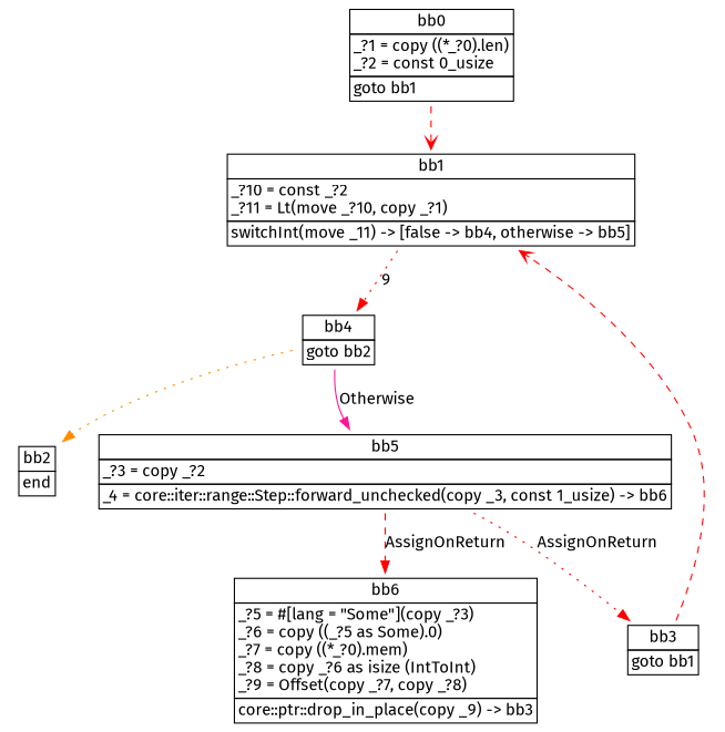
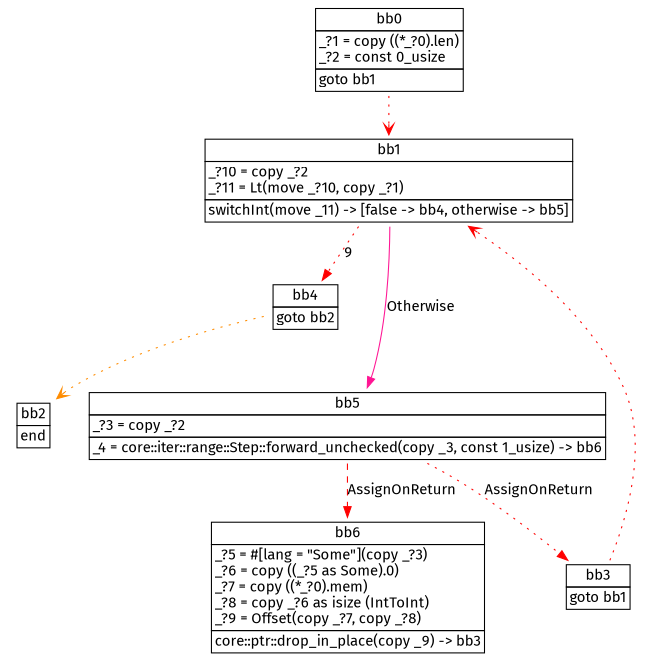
  digraph {
    fontname="Fira Sans"
    node [fontname="Fira Sans" shape=none]
    edge [arrowhead=normal color=red fontname="Fira Sans" style=dashed]
    n1 [label=<<table border="0" cellborder="1" cellspacing="0"><tr><td  align="center" colspan="1">bb0</td></tr><tr><td align="left" balign="left">_?1 = copy ((*_?0).len)<br/>_?2 = const 0_usize<br/></td></tr><tr><td align="left">goto bb1</td></tr></table>>]
-   n2 [label=<<table border="0" cellborder="1" cellspacing="0"><tr><td  align="center" colspan="1">bb1</td></tr><tr><td align="left" balign="left">_?10 = const _?2<br/>_?11 = Lt(move _?10, copy _?1)<br/></td></tr><tr><td align="left">switchInt(move _11) -&gt; [false -&gt; bb4, otherwise -&gt; bb5]</td></tr></table>>]
+   n2 [label=<<table border="0" cellborder="1" cellspacing="0"><tr><td  align="center" colspan="1">bb1</td></tr><tr><td align="left" balign="left">_?10 = copy _?2<br/>_?11 = Lt(move _?10, copy _?1)<br/></td></tr><tr><td align="left">switchInt(move _11) -&gt; [false -&gt; bb4, otherwise -&gt; bb5]</td></tr></table>>]
    n3 [label=<<table border="0" cellborder="1" cellspacing="0"><tr><td  align="center" colspan="1">bb4</td></tr><tr><td align="left">goto bb2</td></tr></table>>]
    n4 [label=<<table border="0" cellborder="1" cellspacing="0"><tr><td  align="center" colspan="1">bb5</td></tr><tr><td align="left" balign="left">_?3 = copy _?2<br/></td></tr><tr><td align="left">_4 = core::iter::range::Step::forward_unchecked(copy _3, const 1_usize) -&gt; bb6</td></tr></table>>]
    n5 [label=<<table border="0" cellborder="1" cellspacing="0"><tr><td  align="center" colspan="1">bb2</td></tr><tr><td align="left">end</td></tr></table>>]
    n6 [label=<<table border="0" cellborder="1" cellspacing="0"><tr><td  align="center" colspan="1">bb3</td></tr><tr><td align="left">goto bb1</td></tr></table>>]
    n7 [label=<<table border="0" cellborder="1" cellspacing="0"><tr><td  align="center" colspan="1">bb6</td></tr><tr><td align="left" balign="left">_?5 = #[lang = &quot;Some&quot;](copy _?3)<br/>_?6 = copy ((_?5 as Some).0)<br/>_?7 = copy ((*_?0).mem)<br/>_?8 = copy _?6 as isize (IntToInt)<br/>_?9 = Offset(copy _?7, copy _?8)<br/></td></tr><tr><td align="left">core::ptr::drop_in_place(copy _9) -&gt; bb3</td></tr></table>>]
-   n1 -> n2 [arrowhead=vee]
+   n1 -> n2 [arrowhead=vee style=dotted]
    n2 -> n3 [label=9 style=dotted]
-   n3 -> n4 [color=deeppink label=Otherwise style=solid]
-   n3 -> n5 [color=darkorange style=dotted]
+   n2 -> n4 [color=deeppink label=Otherwise style=solid]
+   n3 -> n5 [arrowhead=vee color=darkorange style=dotted]
    n4 -> n6 [label=AssignOnReturn style=dotted]
    n4 -> n7 [label=AssignOnReturn]
-   n6 -> n2 [arrowhead=vee]
+   n6 -> n2 [arrowhead=vee style=dotted]
  }
